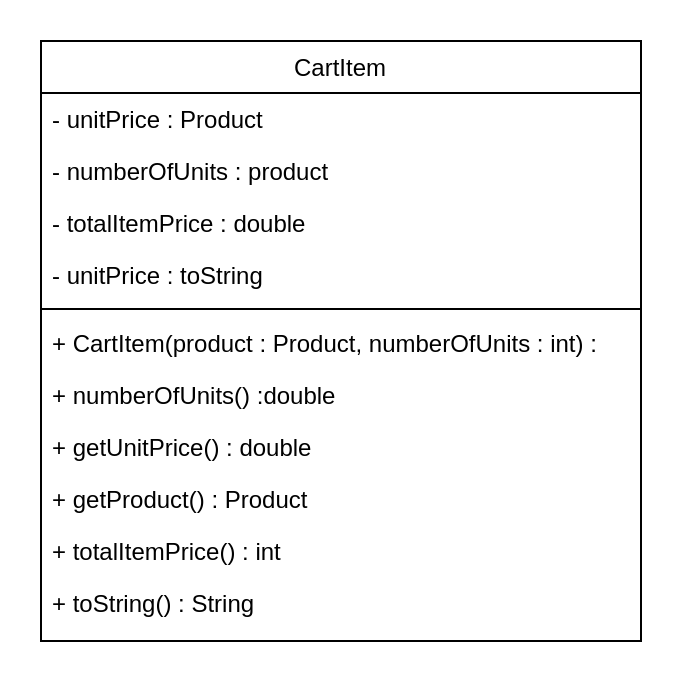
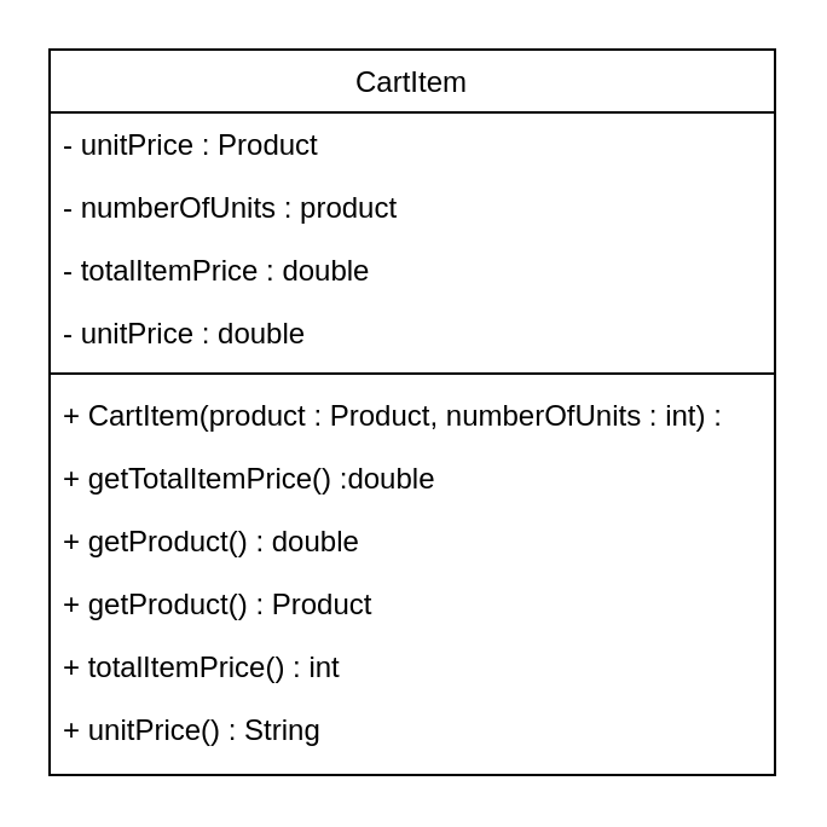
  <mxCell id="0" />
  <mxCell id="1" parent="0" />
  <mxCell id="2" value="CartItem" style="swimlane;fontStyle=0;align=center;verticalAlign=top;childLayout=stackLayout;horizontal=1;startSize=26;horizontalStack=0;resizeParent=1;resizeLast=0;collapsible=1;marginBottom=0;rounded=0;shadow=0;strokeWidth=1;" parent="1" vertex="1"><mxGeometry x="20" y="20" width="300" height="300" as="geometry"><mxRectangle x="550" y="140" width="160" height="26" as="alternateBounds" /></mxGeometry></mxCell>
  <mxCell id="3" value="- unitPrice : Product" style="text;align=left;verticalAlign=top;spacingLeft=4;spacingRight=4;overflow=hidden;rotatable=0;points=[[0,0.5],[1,0.5]];portConstraint=eastwest;" parent="2" vertex="1"><mxGeometry y="26" width="300" height="26" as="geometry" /></mxCell>
  <mxCell id="4" value="- numberOfUnits : product" style="text;align=left;verticalAlign=top;spacingLeft=4;spacingRight=4;overflow=hidden;rotatable=0;points=[[0,0.5],[1,0.5]];portConstraint=eastwest;" parent="2" vertex="1"><mxGeometry y="52" width="300" height="26" as="geometry" /></mxCell>
  <mxCell id="5" value="- totalItemPrice : double" style="text;align=left;verticalAlign=top;spacingLeft=4;spacingRight=4;overflow=hidden;rotatable=0;points=[[0,0.5],[1,0.5]];portConstraint=eastwest;" parent="2" vertex="1"><mxGeometry y="78" width="300" height="26" as="geometry" /></mxCell>
- <mxCell id="6" value="- unitPrice : toString" style="text;align=left;verticalAlign=top;spacingLeft=4;spacingRight=4;overflow=hidden;rotatable=0;points=[[0,0.5],[1,0.5]];portConstraint=eastwest;" parent="2" vertex="1"><mxGeometry y="104" width="300" height="26" as="geometry" /></mxCell>
+ <mxCell id="6" value="- unitPrice : double" style="text;align=left;verticalAlign=top;spacingLeft=4;spacingRight=4;overflow=hidden;rotatable=0;points=[[0,0.5],[1,0.5]];portConstraint=eastwest;" parent="2" vertex="1"><mxGeometry y="104" width="300" height="26" as="geometry" /></mxCell>
  <mxCell id="7" value="" style="line;html=1;strokeWidth=1;align=left;verticalAlign=middle;spacingTop=-1;spacingLeft=3;spacingRight=3;rotatable=0;labelPosition=right;points=[];portConstraint=eastwest;" parent="2" vertex="1"><mxGeometry y="130" width="300" height="8" as="geometry" /></mxCell>
  <mxCell id="8" value="+ CartItem(product : Product, numberOfUnits : int) :" style="text;align=left;verticalAlign=top;spacingLeft=4;spacingRight=4;overflow=hidden;rotatable=0;points=[[0,0.5],[1,0.5]];portConstraint=eastwest;" parent="2" vertex="1"><mxGeometry y="138" width="300" height="26" as="geometry" /></mxCell>
- <mxCell id="9" value="+ numberOfUnits() :double" style="text;align=left;verticalAlign=top;spacingLeft=4;spacingRight=4;overflow=hidden;rotatable=0;points=[[0,0.5],[1,0.5]];portConstraint=eastwest;" parent="2" vertex="1"><mxGeometry y="164" width="300" height="26" as="geometry" /></mxCell>
- <mxCell id="10" value="+ getUnitPrice() : double" style="text;align=left;verticalAlign=top;spacingLeft=4;spacingRight=4;overflow=hidden;rotatable=0;points=[[0,0.5],[1,0.5]];portConstraint=eastwest;" parent="2" vertex="1"><mxGeometry y="190" width="300" height="26" as="geometry" /></mxCell>
+ <mxCell id="9" value="+ getTotalItemPrice() :double" style="text;align=left;verticalAlign=top;spacingLeft=4;spacingRight=4;overflow=hidden;rotatable=0;points=[[0,0.5],[1,0.5]];portConstraint=eastwest;" parent="2" vertex="1"><mxGeometry y="164" width="300" height="26" as="geometry" /></mxCell>
+ <mxCell id="10" value="+ getProduct() : double" style="text;align=left;verticalAlign=top;spacingLeft=4;spacingRight=4;overflow=hidden;rotatable=0;points=[[0,0.5],[1,0.5]];portConstraint=eastwest;" parent="2" vertex="1"><mxGeometry y="190" width="300" height="26" as="geometry" /></mxCell>
  <mxCell id="11" value="+ getProduct() : Product" style="text;align=left;verticalAlign=top;spacingLeft=4;spacingRight=4;overflow=hidden;rotatable=0;points=[[0,0.5],[1,0.5]];portConstraint=eastwest;rounded=0;shadow=0;html=0;" parent="2" vertex="1"><mxGeometry y="216" width="300" height="26" as="geometry" /></mxCell>
  <mxCell id="12" value="+ totalItemPrice() : int" style="text;align=left;verticalAlign=top;spacingLeft=4;spacingRight=4;overflow=hidden;rotatable=0;points=[[0,0.5],[1,0.5]];portConstraint=eastwest;" parent="2" vertex="1"><mxGeometry y="242" width="300" height="26" as="geometry" /></mxCell>
- <mxCell id="13" value="+ toString() : String" style="text;align=left;verticalAlign=top;spacingLeft=4;spacingRight=4;overflow=hidden;rotatable=0;points=[[0,0.5],[1,0.5]];portConstraint=eastwest;" parent="2" vertex="1"><mxGeometry y="268" width="300" height="26" as="geometry" /></mxCell>
+ <mxCell id="13" value="+ unitPrice() : String" style="text;align=left;verticalAlign=top;spacingLeft=4;spacingRight=4;overflow=hidden;rotatable=0;points=[[0,0.5],[1,0.5]];portConstraint=eastwest;" parent="2" vertex="1"><mxGeometry y="268" width="300" height="26" as="geometry" /></mxCell>
